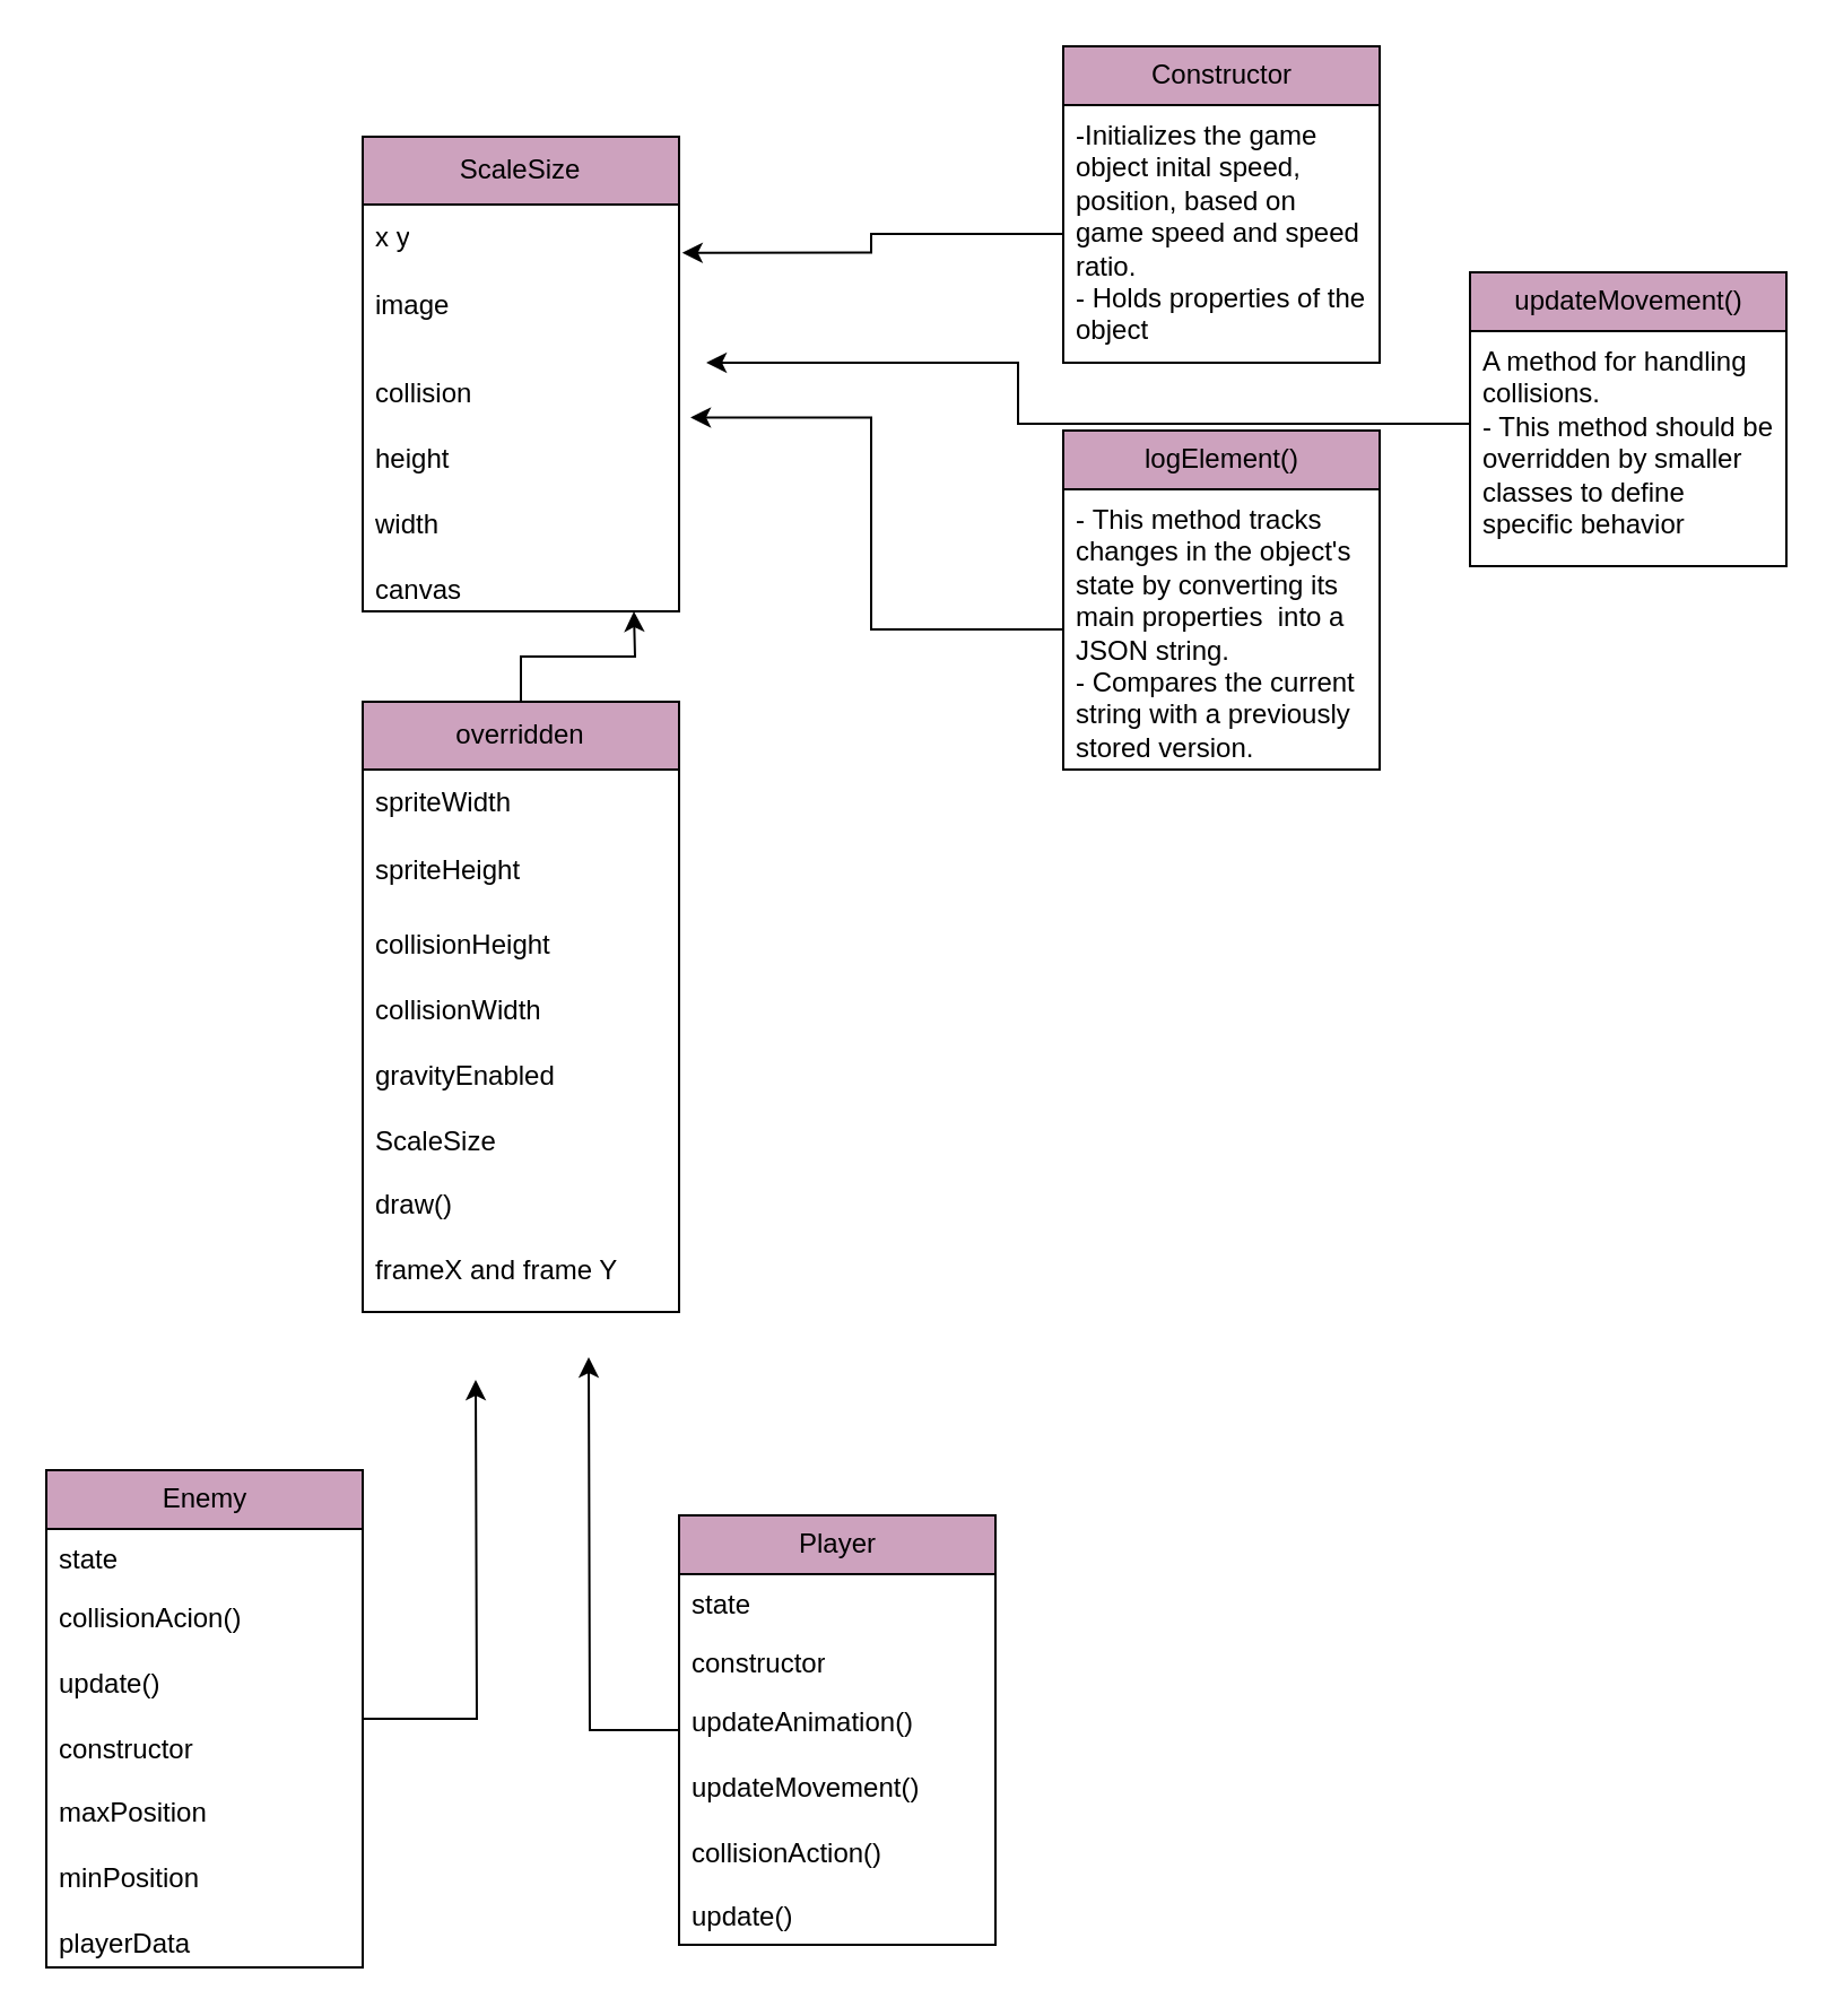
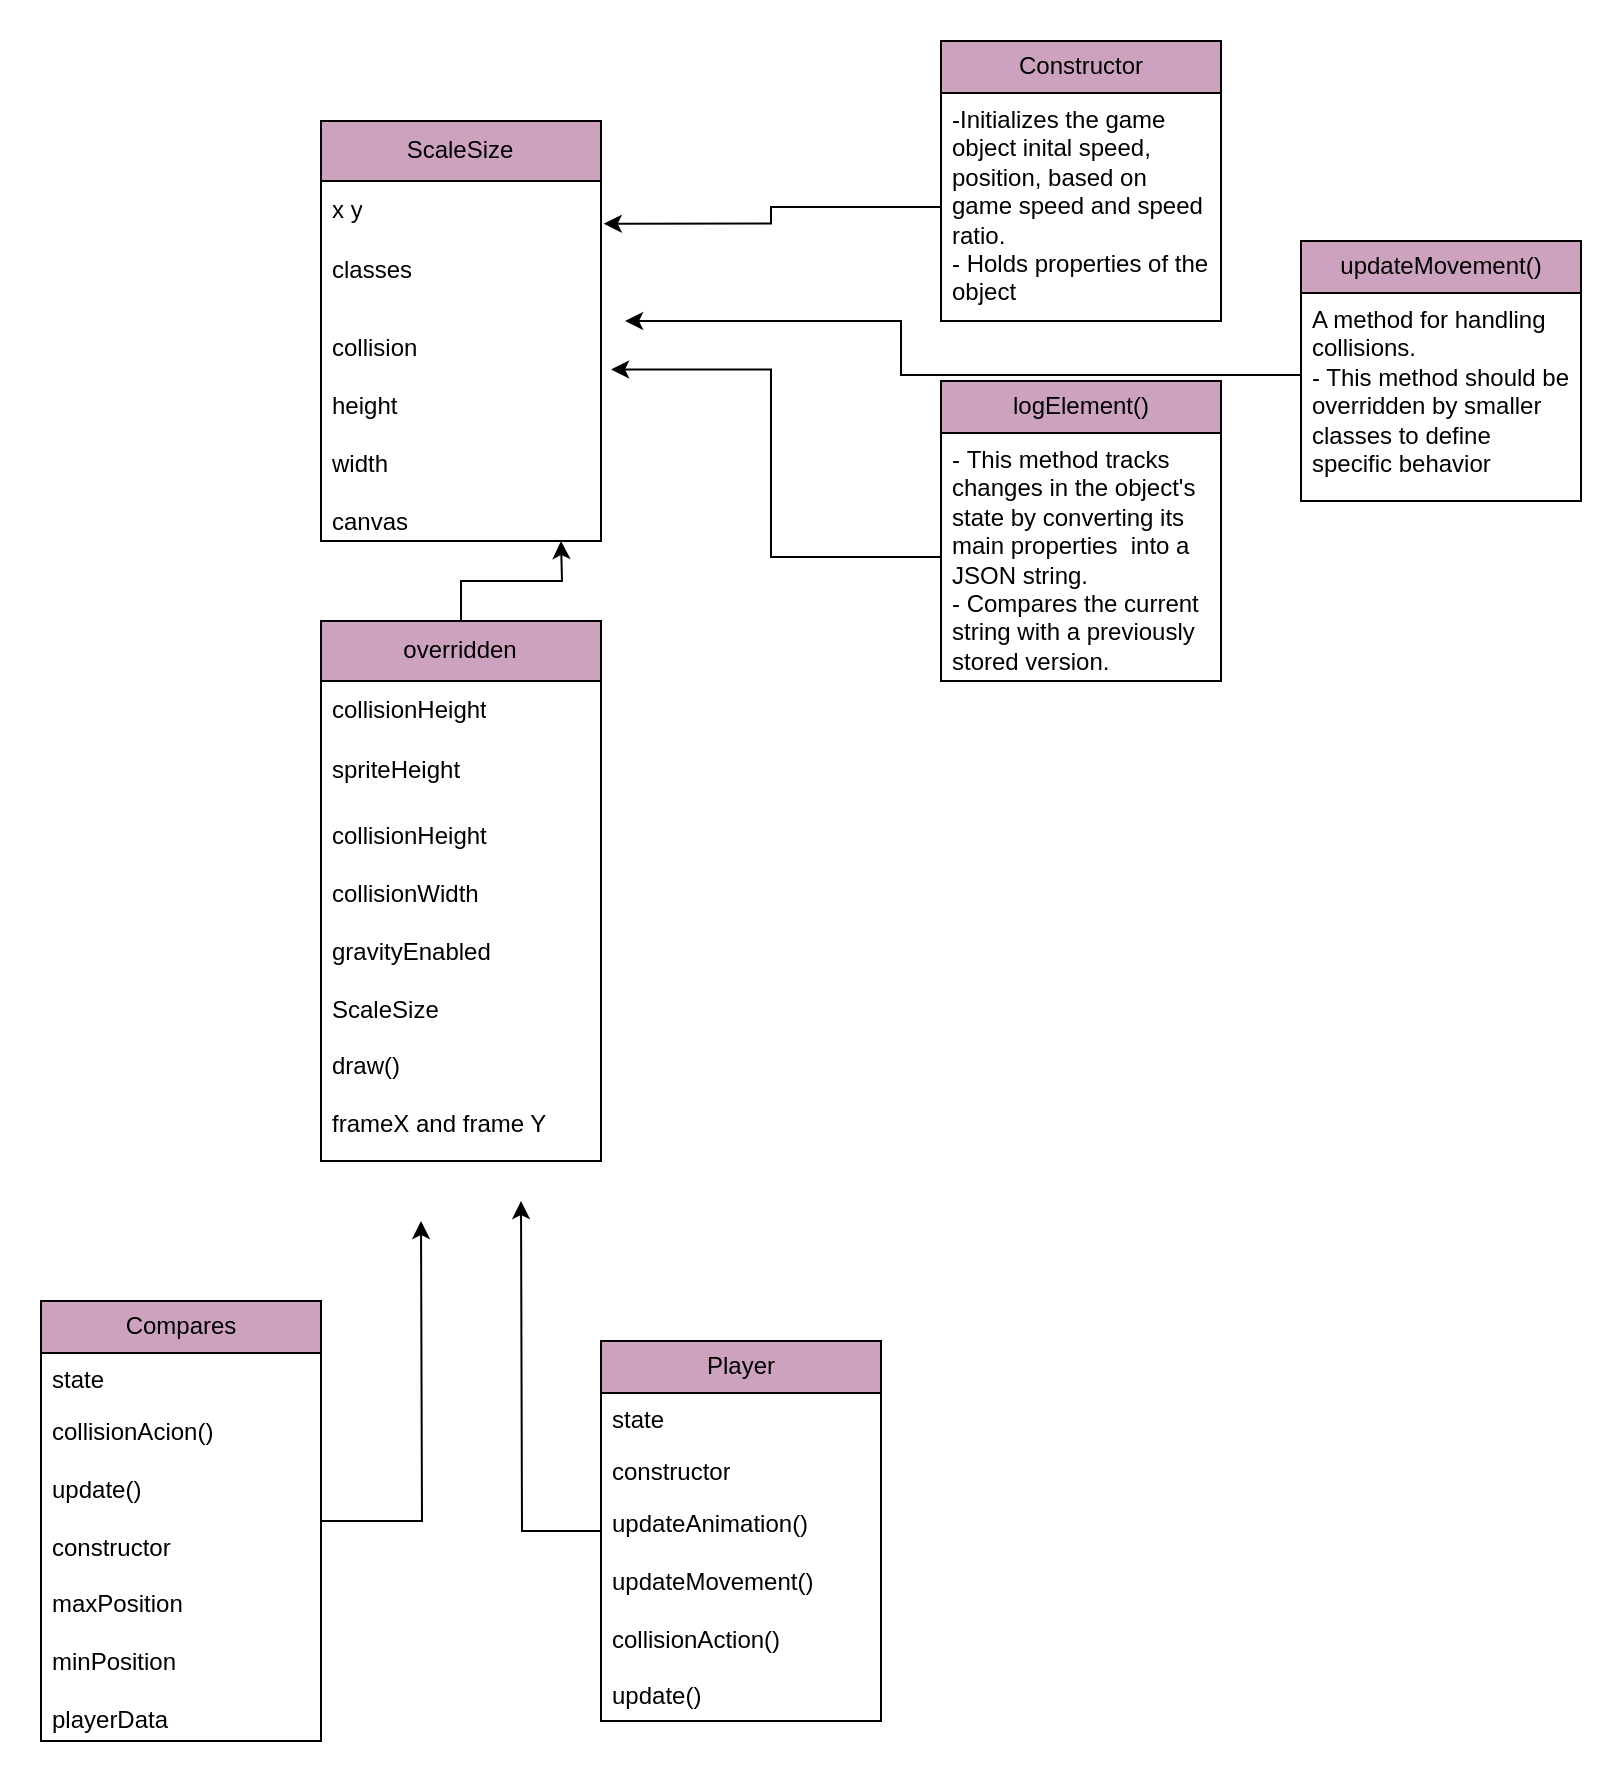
  <mxCell id="0" />
  <mxCell id="1" parent="0" />
  <mxCell id="2" value="ScaleSize" style="swimlane;fontStyle=0;childLayout=stackLayout;horizontal=1;startSize=30;horizontalStack=0;resizeParent=1;resizeParentMax=0;resizeLast=0;collapsible=1;marginBottom=0;whiteSpace=wrap;html=1;fillColor=#CDA2BE;" vertex="1" parent="1"><mxGeometry x="160" y="60" width="140" height="210" as="geometry" /></mxCell>
  <mxCell id="3" value="x y" style="text;strokeColor=none;fillColor=none;align=left;verticalAlign=middle;spacingLeft=4;spacingRight=4;overflow=hidden;points=[[0,0.5],[1,0.5]];portConstraint=eastwest;rotatable=0;whiteSpace=wrap;html=1;" vertex="1" parent="2"><mxGeometry y="30" width="140" height="30" as="geometry" /></mxCell>
- <mxCell id="4" value="image" style="text;strokeColor=none;fillColor=none;align=left;verticalAlign=middle;spacingLeft=4;spacingRight=4;overflow=hidden;points=[[0,0.5],[1,0.5]];portConstraint=eastwest;rotatable=0;whiteSpace=wrap;html=1;" vertex="1" parent="2"><mxGeometry y="60" width="140" height="30" as="geometry" /></mxCell>
+ <mxCell id="4" value="classes" style="text;strokeColor=none;fillColor=none;align=left;verticalAlign=middle;spacingLeft=4;spacingRight=4;overflow=hidden;points=[[0,0.5],[1,0.5]];portConstraint=eastwest;rotatable=0;whiteSpace=wrap;html=1;" vertex="1" parent="2"><mxGeometry y="60" width="140" height="30" as="geometry" /></mxCell>
  <mxCell id="5" value="&lt;div&gt;&lt;br&gt;&lt;/div&gt;&lt;div&gt;&lt;span style=&quot;background-color: initial;&quot;&gt;collision&lt;/span&gt;&lt;br&gt;&lt;/div&gt;&lt;div&gt;&lt;br&gt;&lt;/div&gt;&lt;div&gt;height&lt;/div&gt;&lt;div&gt;&lt;br&gt;&lt;/div&gt;&lt;div&gt;width&lt;/div&gt;&lt;div&gt;&lt;br&gt;&lt;/div&gt;canvas" style="text;strokeColor=none;fillColor=none;align=left;verticalAlign=middle;spacingLeft=4;spacingRight=4;overflow=hidden;points=[[0,0.5],[1,0.5]];portConstraint=eastwest;rotatable=0;whiteSpace=wrap;html=1;" vertex="1" parent="2"><mxGeometry y="90" width="140" height="120" as="geometry" /></mxCell>
  <mxCell id="6" style="edgeStyle=orthogonalEdgeStyle;rounded=0;orthogonalLoop=1;jettySize=auto;html=1;" edge="1" parent="1" source="7"><mxGeometry relative="1" as="geometry"><mxPoint x="280" y="270" as="targetPoint" /></mxGeometry></mxCell>
  <mxCell id="7" value="overridden" style="swimlane;fontStyle=0;childLayout=stackLayout;horizontal=1;startSize=30;horizontalStack=0;resizeParent=1;resizeParentMax=0;resizeLast=0;collapsible=1;marginBottom=0;whiteSpace=wrap;html=1;fillColor=#CDA2BE;" vertex="1" parent="1"><mxGeometry x="160" y="310" width="140" height="270" as="geometry" /></mxCell>
- <mxCell id="8" value="spriteWidth" style="text;strokeColor=none;fillColor=none;align=left;verticalAlign=middle;spacingLeft=4;spacingRight=4;overflow=hidden;points=[[0,0.5],[1,0.5]];portConstraint=eastwest;rotatable=0;whiteSpace=wrap;html=1;" vertex="1" parent="7"><mxGeometry y="30" width="140" height="30" as="geometry" /></mxCell>
+ <mxCell id="8" value="collisionHeight" style="text;strokeColor=none;fillColor=none;align=left;verticalAlign=middle;spacingLeft=4;spacingRight=4;overflow=hidden;points=[[0,0.5],[1,0.5]];portConstraint=eastwest;rotatable=0;whiteSpace=wrap;html=1;" vertex="1" parent="7"><mxGeometry y="30" width="140" height="30" as="geometry" /></mxCell>
  <mxCell id="9" value="spriteHeight" style="text;strokeColor=none;fillColor=none;align=left;verticalAlign=middle;spacingLeft=4;spacingRight=4;overflow=hidden;points=[[0,0.5],[1,0.5]];portConstraint=eastwest;rotatable=0;whiteSpace=wrap;html=1;" vertex="1" parent="7"><mxGeometry y="60" width="140" height="30" as="geometry" /></mxCell>
  <mxCell id="10" value="&lt;div&gt;&lt;span style=&quot;background-color: initial;&quot;&gt;collisionHeight&lt;/span&gt;&lt;br&gt;&lt;/div&gt;&lt;div&gt;&lt;br&gt;&lt;/div&gt;&lt;div&gt;collisionWidth&lt;/div&gt;&lt;div&gt;&lt;br&gt;&lt;/div&gt;&lt;div&gt;gravityEnabled&lt;/div&gt;&lt;div&gt;&lt;br&gt;&lt;/div&gt;&lt;div&gt;ScaleSize&lt;/div&gt;&lt;div&gt;&lt;br&gt;&lt;/div&gt;&lt;div&gt;draw()&lt;/div&gt;&lt;div&gt;&lt;br&gt;&lt;/div&gt;frameX and frame Y" style="text;strokeColor=none;fillColor=none;align=left;verticalAlign=middle;spacingLeft=4;spacingRight=4;overflow=hidden;points=[[0,0.5],[1,0.5]];portConstraint=eastwest;rotatable=0;whiteSpace=wrap;html=1;" vertex="1" parent="7"><mxGeometry y="90" width="140" height="180" as="geometry" /></mxCell>
  <mxCell id="11" style="edgeStyle=orthogonalEdgeStyle;rounded=0;orthogonalLoop=1;jettySize=auto;html=1;" edge="1" parent="1" source="12"><mxGeometry relative="1" as="geometry"><mxPoint x="210" y="610" as="targetPoint" /></mxGeometry></mxCell>
- <mxCell id="12" value="Enemy" style="swimlane;fontStyle=0;childLayout=stackLayout;horizontal=1;startSize=26;fillColor=#CDA2BE;horizontalStack=0;resizeParent=1;resizeParentMax=0;resizeLast=0;collapsible=1;marginBottom=0;html=1;" vertex="1" parent="1"><mxGeometry x="20" y="650" width="140" height="220" as="geometry" /></mxCell>
+ <mxCell id="12" value="Compares" style="swimlane;fontStyle=0;childLayout=stackLayout;horizontal=1;startSize=26;fillColor=#CDA2BE;horizontalStack=0;resizeParent=1;resizeParentMax=0;resizeLast=0;collapsible=1;marginBottom=0;html=1;" vertex="1" parent="1"><mxGeometry x="20" y="650" width="140" height="220" as="geometry" /></mxCell>
  <mxCell id="13" value="state" style="text;strokeColor=none;fillColor=none;align=left;verticalAlign=top;spacingLeft=4;spacingRight=4;overflow=hidden;rotatable=0;points=[[0,0.5],[1,0.5]];portConstraint=eastwest;whiteSpace=wrap;html=1;" vertex="1" parent="12"><mxGeometry y="26" width="140" height="26" as="geometry" /></mxCell>
  <mxCell id="14" value="&lt;div&gt;collisionAcion()&lt;/div&gt;&lt;div&gt;&lt;br&gt;&lt;/div&gt;&lt;div&gt;update()&lt;/div&gt;&lt;div&gt;&lt;br&gt;&lt;/div&gt;&lt;div&gt;constructor&lt;/div&gt;&lt;div&gt;&lt;br&gt;&lt;/div&gt;&lt;div&gt;maxPosition&lt;/div&gt;&lt;div&gt;&lt;br&gt;&lt;/div&gt;&lt;div&gt;minPosition&lt;/div&gt;&lt;div&gt;&lt;br&gt;&lt;/div&gt;playerData" style="text;strokeColor=none;fillColor=none;align=left;verticalAlign=top;spacingLeft=4;spacingRight=4;overflow=hidden;rotatable=0;points=[[0,0.5],[1,0.5]];portConstraint=eastwest;whiteSpace=wrap;html=1;" vertex="1" parent="12"><mxGeometry y="52" width="140" height="168" as="geometry" /></mxCell>
  <mxCell id="15" style="edgeStyle=orthogonalEdgeStyle;rounded=0;orthogonalLoop=1;jettySize=auto;html=1;" edge="1" parent="1" source="16"><mxGeometry relative="1" as="geometry"><mxPoint x="260" y="600" as="targetPoint" /></mxGeometry></mxCell>
  <mxCell id="16" value="Player" style="swimlane;fontStyle=0;childLayout=stackLayout;horizontal=1;startSize=26;fillColor=#CDA2BE;horizontalStack=0;resizeParent=1;resizeParentMax=0;resizeLast=0;collapsible=1;marginBottom=0;html=1;" vertex="1" parent="1"><mxGeometry x="300" y="670" width="140" height="190" as="geometry" /></mxCell>
  <mxCell id="17" value="state" style="text;strokeColor=none;fillColor=none;align=left;verticalAlign=top;spacingLeft=4;spacingRight=4;overflow=hidden;rotatable=0;points=[[0,0.5],[1,0.5]];portConstraint=eastwest;whiteSpace=wrap;html=1;" vertex="1" parent="16"><mxGeometry y="26" width="140" height="26" as="geometry" /></mxCell>
  <mxCell id="18" value="constructor" style="text;strokeColor=none;fillColor=none;align=left;verticalAlign=top;spacingLeft=4;spacingRight=4;overflow=hidden;rotatable=0;points=[[0,0.5],[1,0.5]];portConstraint=eastwest;whiteSpace=wrap;html=1;" vertex="1" parent="16"><mxGeometry y="52" width="140" height="26" as="geometry" /></mxCell>
  <mxCell id="19" value="&lt;div&gt;updateAnimation()&lt;/div&gt;&lt;div&gt;&lt;br&gt;&lt;/div&gt;&lt;div&gt;updateMovement()&lt;/div&gt;&lt;div&gt;&lt;br&gt;&lt;/div&gt;&lt;div&gt;collisionAction()&lt;/div&gt;&lt;div&gt;&lt;br&gt;&lt;/div&gt;update()" style="text;strokeColor=none;fillColor=none;align=left;verticalAlign=top;spacingLeft=4;spacingRight=4;overflow=hidden;rotatable=0;points=[[0,0.5],[1,0.5]];portConstraint=eastwest;whiteSpace=wrap;html=1;" vertex="1" parent="16"><mxGeometry y="78" width="140" height="112" as="geometry" /></mxCell>
  <mxCell id="20" value="Constructor" style="swimlane;fontStyle=0;childLayout=stackLayout;horizontal=1;startSize=26;fillColor=#CDA2BE;horizontalStack=0;resizeParent=1;resizeParentMax=0;resizeLast=0;collapsible=1;marginBottom=0;html=1;" vertex="1" parent="1"><mxGeometry x="470" y="20" width="140" height="140" as="geometry" /></mxCell>
  <mxCell id="21" value="-Initializes the game object inital speed, position, based on game speed and speed ratio.&lt;div&gt;- Holds properties of the object&lt;/div&gt;" style="text;strokeColor=none;fillColor=none;align=left;verticalAlign=top;spacingLeft=4;spacingRight=4;overflow=hidden;rotatable=0;points=[[0,0.5],[1,0.5]];portConstraint=eastwest;whiteSpace=wrap;html=1;" vertex="1" parent="20"><mxGeometry y="26" width="140" height="114" as="geometry" /></mxCell>
  <mxCell id="22" value="logElement()" style="swimlane;fontStyle=0;childLayout=stackLayout;horizontal=1;startSize=26;fillColor=#CDA2BE;horizontalStack=0;resizeParent=1;resizeParentMax=0;resizeLast=0;collapsible=1;marginBottom=0;html=1;" vertex="1" parent="1"><mxGeometry x="470" y="190" width="140" height="150" as="geometry" /></mxCell>
  <mxCell id="23" value="-&amp;nbsp;This method tracks changes in the object's state by converting its main properties&amp;nbsp; into a JSON string.&amp;nbsp;&lt;div&gt;- Compares the current string with a previously stored version.&amp;nbsp;&lt;/div&gt;" style="text;strokeColor=none;fillColor=none;align=left;verticalAlign=top;spacingLeft=4;spacingRight=4;overflow=hidden;rotatable=0;points=[[0,0.5],[1,0.5]];portConstraint=eastwest;whiteSpace=wrap;html=1;" vertex="1" parent="22"><mxGeometry y="26" width="140" height="124" as="geometry" /></mxCell>
  <mxCell id="24" style="edgeStyle=orthogonalEdgeStyle;rounded=0;orthogonalLoop=1;jettySize=auto;html=1;entryX=1.036;entryY=0.285;entryDx=0;entryDy=0;entryPerimeter=0;" edge="1" parent="1" source="23" target="5"><mxGeometry relative="1" as="geometry" /></mxCell>
  <mxCell id="25" style="edgeStyle=orthogonalEdgeStyle;rounded=0;orthogonalLoop=1;jettySize=auto;html=1;entryX=1.01;entryY=-0.289;entryDx=0;entryDy=0;entryPerimeter=0;" edge="1" parent="1" source="21" target="4"><mxGeometry relative="1" as="geometry" /></mxCell>
  <mxCell id="26" value="updateMovement()" style="swimlane;fontStyle=0;childLayout=stackLayout;horizontal=1;startSize=26;fillColor=#CDA2BE;horizontalStack=0;resizeParent=1;resizeParentMax=0;resizeLast=0;collapsible=1;marginBottom=0;html=1;" vertex="1" parent="1"><mxGeometry x="650" y="120" width="140" height="130" as="geometry" /></mxCell>
  <mxCell id="27" value="A method for handling collisions.&amp;nbsp;&lt;div&gt;- This method should be overridden by smaller classes to define specific behavior&lt;/div&gt;" style="text;strokeColor=none;fillColor=none;align=left;verticalAlign=top;spacingLeft=4;spacingRight=4;overflow=hidden;rotatable=0;points=[[0,0.5],[1,0.5]];portConstraint=eastwest;whiteSpace=wrap;html=1;" vertex="1" parent="26"><mxGeometry y="26" width="140" height="104" as="geometry" /></mxCell>
  <mxCell id="28" style="edgeStyle=orthogonalEdgeStyle;rounded=0;orthogonalLoop=1;jettySize=auto;html=1;entryX=1.086;entryY=0.025;entryDx=0;entryDy=0;entryPerimeter=0;" edge="1" parent="1"><mxGeometry relative="1" as="geometry"><mxPoint x="650" y="187.029" as="sourcePoint" /><mxPoint x="312.04" y="160" as="targetPoint" /><Array as="points"><mxPoint x="450" y="187" /><mxPoint x="450" y="160" /></Array></mxGeometry></mxCell>
